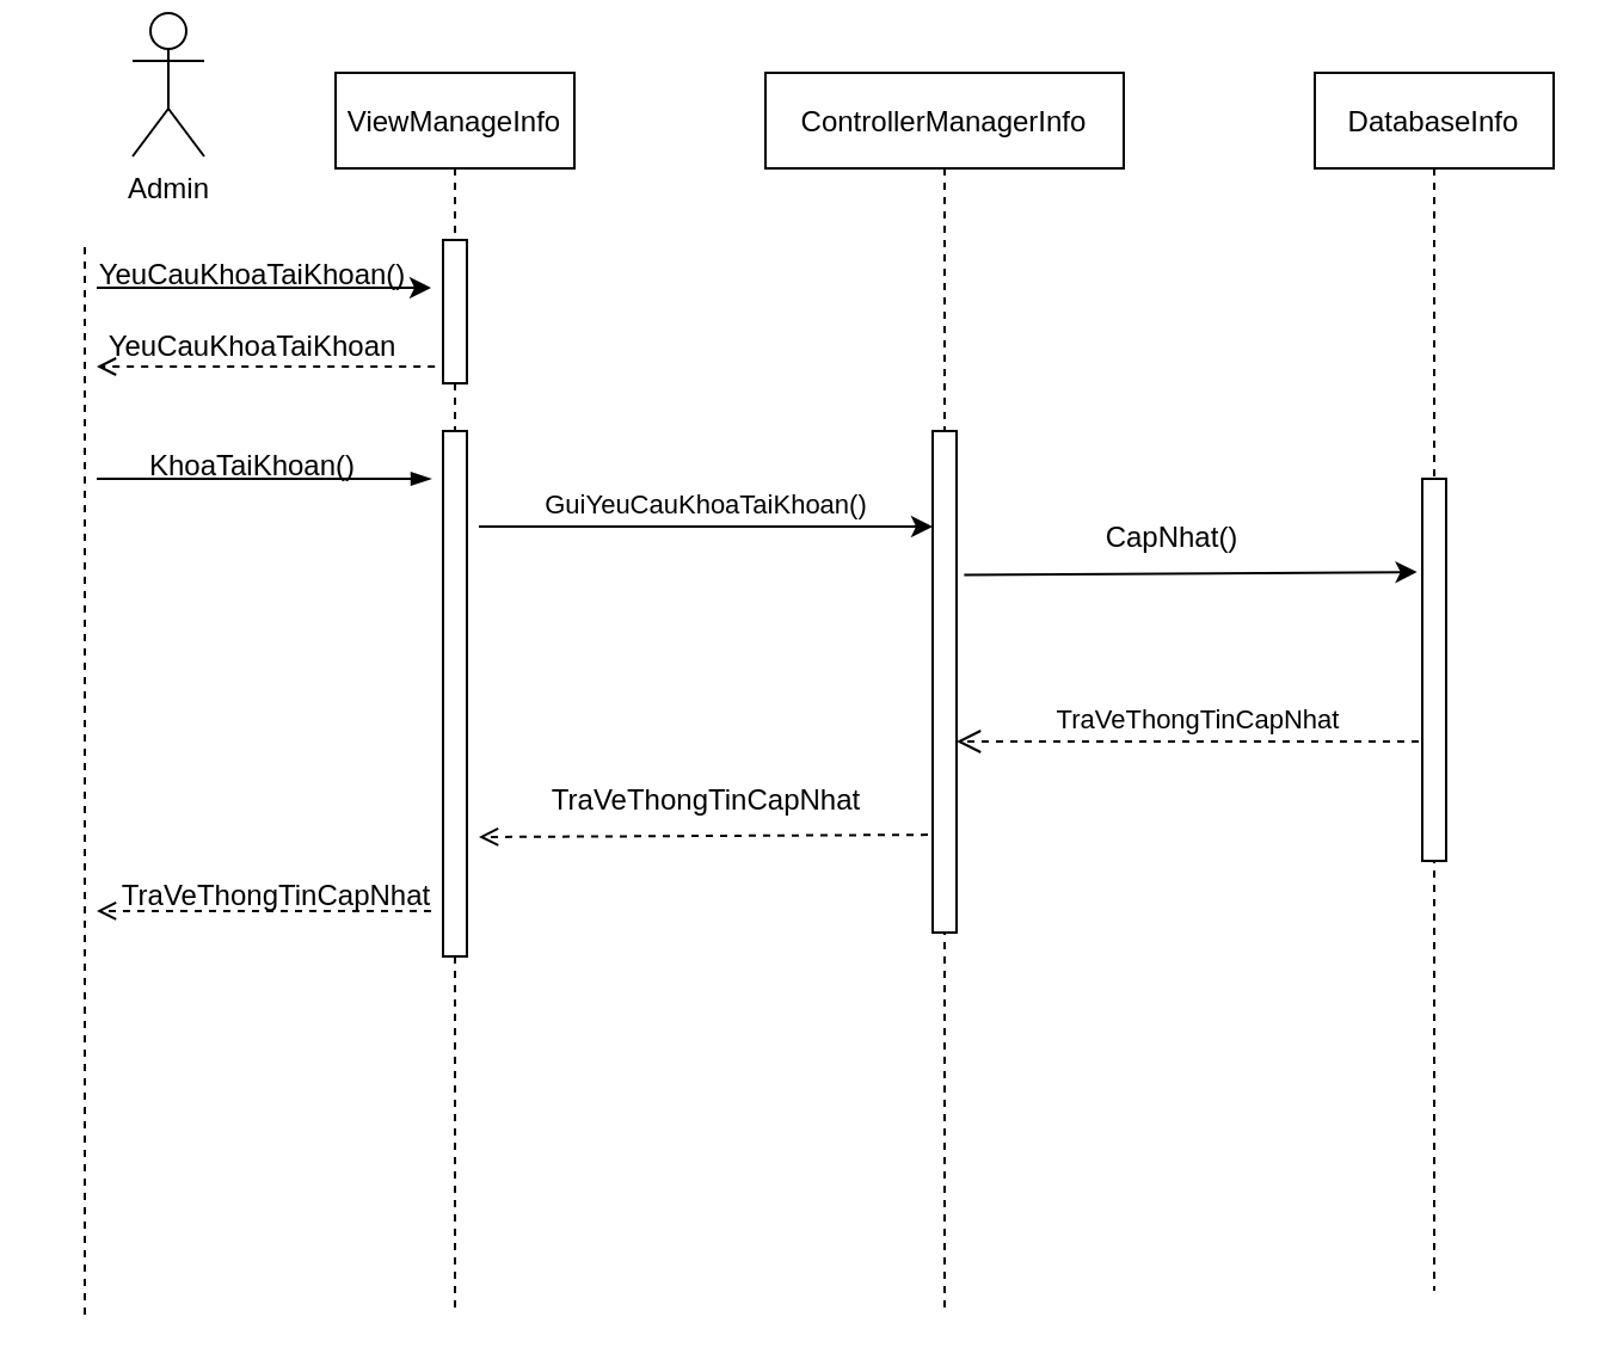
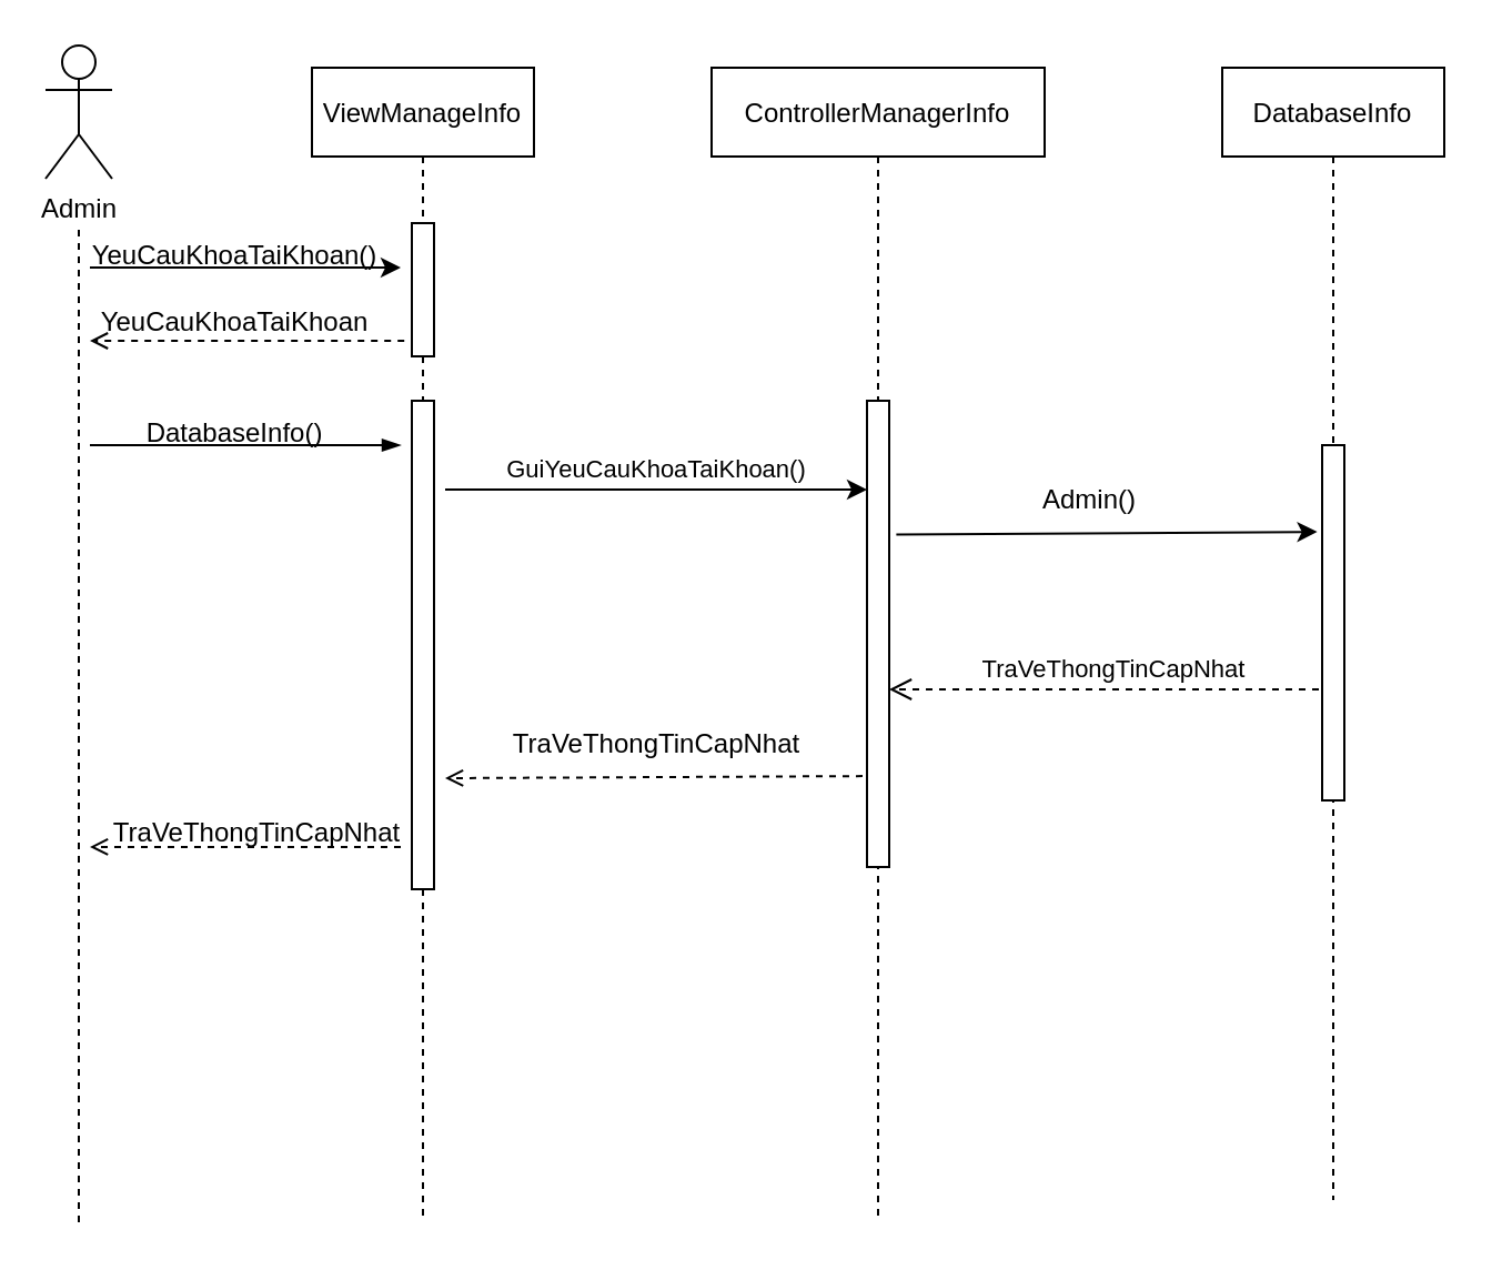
  <mxCell id="0" />
  <mxCell id="1" parent="0" />
  <mxCell id="2" value="ViewManageInfo" style="shape=umlLifeline;perimeter=lifelinePerimeter;container=1;collapsible=0;recursiveResize=0;rounded=0;shadow=0;strokeWidth=1;" parent="1" vertex="1"><mxGeometry x="140" y="30" width="100" height="520" as="geometry" /></mxCell>
  <mxCell id="3" value="" style="points=[];perimeter=orthogonalPerimeter;rounded=0;shadow=0;strokeWidth=1;" parent="2" vertex="1"><mxGeometry x="45" y="70" width="10" height="60" as="geometry" /></mxCell>
  <mxCell id="4" value="" style="points=[];perimeter=orthogonalPerimeter;rounded=0;shadow=0;strokeWidth=1;" parent="2" vertex="1"><mxGeometry x="45" y="150" width="10" height="220" as="geometry" /></mxCell>
  <mxCell id="5" value="ControllerManagerInfo" style="shape=umlLifeline;perimeter=lifelinePerimeter;container=1;collapsible=0;recursiveResize=0;rounded=0;shadow=0;strokeWidth=1;" parent="1" vertex="1"><mxGeometry x="320" y="30" width="150" height="520" as="geometry" /></mxCell>
  <mxCell id="6" value="" style="points=[];perimeter=orthogonalPerimeter;rounded=0;shadow=0;strokeWidth=1;" parent="5" vertex="1"><mxGeometry x="70" y="150" width="10" height="210" as="geometry" /></mxCell>
  <mxCell id="7" value="TraVeThongTinCapNhat" style="verticalAlign=bottom;endArrow=open;dashed=1;endSize=8;shadow=0;strokeWidth=1;" parent="1" source="8" edge="1"><mxGeometry x="-0.003" relative="1" as="geometry"><mxPoint x="400" y="310" as="targetPoint" /><Array as="points"><mxPoint x="530" y="310" /></Array><mxPoint x="1" as="offset" /></mxGeometry></mxCell>
  <mxCell id="8" value="DatabaseInfo" style="shape=umlLifeline;perimeter=lifelinePerimeter;container=1;collapsible=0;recursiveResize=0;rounded=0;shadow=0;strokeWidth=1;" parent="1" vertex="1"><mxGeometry x="550" y="30" width="100" height="510" as="geometry" /></mxCell>
  <mxCell id="9" value="" style="points=[];perimeter=orthogonalPerimeter;rounded=0;shadow=0;strokeWidth=1;" parent="8" vertex="1"><mxGeometry x="45" y="170" width="10" height="160" as="geometry" /></mxCell>
- <mxCell id="10" value="Admin" style="shape=umlActor;verticalLabelPosition=bottom;verticalAlign=top;html=1;outlineConnect=0;" parent="1" vertex="1"><mxGeometry x="55" y="5" width="30" height="60" as="geometry" /></mxCell>
+ <mxCell id="10" value="Admin" style="shape=umlActor;verticalLabelPosition=bottom;verticalAlign=top;html=1;outlineConnect=0;" parent="1" vertex="1"><mxGeometry x="20" y="20" width="30" height="60" as="geometry" /></mxCell>
  <mxCell id="11" value="" style="endArrow=none;dashed=1;html=1;rounded=0;" parent="1" edge="1"><mxGeometry width="50" height="50" relative="1" as="geometry"><mxPoint x="35" y="550" as="sourcePoint" /><mxPoint x="35" y="100" as="targetPoint" /></mxGeometry></mxCell>
  <mxCell id="12" value="" style="endArrow=classic;html=1;rounded=0;entryX=-0.22;entryY=0.244;entryDx=0;entryDy=0;entryPerimeter=0;exitX=1.32;exitY=0.287;exitDx=0;exitDy=0;exitPerimeter=0;" parent="1" source="6" target="9" edge="1"><mxGeometry width="50" height="50" relative="1" as="geometry"><mxPoint x="360" y="310" as="sourcePoint" /><mxPoint x="410" y="260" as="targetPoint" /></mxGeometry></mxCell>
- <mxCell id="13" value="CapNhat()" style="text;html=1;align=center;verticalAlign=middle;resizable=0;points=[];autosize=1;strokeColor=none;fillColor=none;" parent="1" vertex="1"><mxGeometry x="450" y="210" width="80" height="30" as="geometry" /></mxCell>
+ <mxCell id="13" value="Admin()" style="text;html=1;align=center;verticalAlign=middle;resizable=0;points=[];autosize=1;strokeColor=none;fillColor=none;" parent="1" vertex="1"><mxGeometry x="450" y="210" width="80" height="30" as="geometry" /></mxCell>
  <mxCell id="14" value="" style="endArrow=open;html=1;rounded=0;endFill=0;dashed=1;exitX=-0.34;exitY=0.884;exitDx=0;exitDy=0;exitPerimeter=0;" parent="1" source="3" edge="1"><mxGeometry width="50" height="50" relative="1" as="geometry"><mxPoint x="360" y="310" as="sourcePoint" /><mxPoint x="40" y="153" as="targetPoint" /></mxGeometry></mxCell>
  <mxCell id="15" value="YeuCauKhoaTaiKhoan" style="text;html=1;align=center;verticalAlign=middle;resizable=0;points=[];autosize=1;strokeColor=none;fillColor=none;" parent="1" vertex="1"><mxGeometry x="35" y="130" width="140" height="30" as="geometry" /></mxCell>
  <mxCell id="16" value="" style="endArrow=blockThin;html=1;rounded=0;endFill=1;" parent="1" edge="1"><mxGeometry width="50" height="50" relative="1" as="geometry"><mxPoint x="40" y="200" as="sourcePoint" /><mxPoint x="180" y="200" as="targetPoint" /></mxGeometry></mxCell>
- <mxCell id="17" value="KhoaTaiKhoan()" style="text;html=1;align=center;verticalAlign=middle;resizable=0;points=[];autosize=1;strokeColor=none;fillColor=none;" parent="1" vertex="1"><mxGeometry x="50" y="180" width="110" height="30" as="geometry" /></mxCell>
+ <mxCell id="17" value="DatabaseInfo()" style="text;html=1;align=center;verticalAlign=middle;resizable=0;points=[];autosize=1;strokeColor=none;fillColor=none;" parent="1" vertex="1"><mxGeometry x="50" y="180" width="110" height="30" as="geometry" /></mxCell>
  <mxCell id="18" value="" style="endArrow=open;html=1;rounded=0;exitX=-0.2;exitY=0.805;exitDx=0;exitDy=0;exitPerimeter=0;dashed=1;endFill=0;" parent="1" source="6" edge="1"><mxGeometry width="50" height="50" relative="1" as="geometry"><mxPoint x="360" y="310" as="sourcePoint" /><mxPoint x="200" y="350" as="targetPoint" /></mxGeometry></mxCell>
  <mxCell id="19" value="" style="endArrow=open;html=1;rounded=0;dashed=1;endFill=0;" parent="1" edge="1"><mxGeometry width="50" height="50" relative="1" as="geometry"><mxPoint x="180" y="381" as="sourcePoint" /><mxPoint x="40" y="380.95" as="targetPoint" /></mxGeometry></mxCell>
  <mxCell id="20" value="TraVeThongTinCapNhat" style="text;html=1;align=center;verticalAlign=middle;resizable=0;points=[];autosize=1;strokeColor=none;fillColor=none;" parent="1" vertex="1"><mxGeometry x="220" y="320" width="150" height="30" as="geometry" /></mxCell>
  <mxCell id="21" value="TraVeThongTinCapNhat" style="text;html=1;align=center;verticalAlign=middle;resizable=0;points=[];autosize=1;strokeColor=none;fillColor=none;" parent="1" vertex="1"><mxGeometry x="40" y="360" width="150" height="30" as="geometry" /></mxCell>
  <mxCell id="22" value="" style="endArrow=classic;html=1;rounded=0;" edge="1" parent="1"><mxGeometry width="50" height="50" relative="1" as="geometry"><mxPoint x="40" y="120" as="sourcePoint" /><mxPoint x="180" y="120" as="targetPoint" /></mxGeometry></mxCell>
  <mxCell id="23" value="YeuCauKhoaTaiKhoan()" style="text;html=1;align=center;verticalAlign=middle;resizable=0;points=[];autosize=1;strokeColor=none;fillColor=none;" vertex="1" parent="1"><mxGeometry x="30" y="100" width="150" height="30" as="geometry" /></mxCell>
  <mxCell id="24" value="" style="endArrow=classic;html=1;rounded=0;" edge="1" parent="1"><mxGeometry width="50" height="50" relative="1" as="geometry"><mxPoint x="200" y="220" as="sourcePoint" /><mxPoint x="390" y="220" as="targetPoint" /><Array as="points"><mxPoint x="300" y="220" /></Array></mxGeometry></mxCell>
  <mxCell id="25" value="GuiYeuCauKhoaTaiKhoan()" style="edgeLabel;html=1;align=center;verticalAlign=middle;resizable=0;points=[];" vertex="1" connectable="0" parent="24"><mxGeometry x="-0.279" relative="1" as="geometry"><mxPoint x="26" y="-10" as="offset" /></mxGeometry></mxCell>
